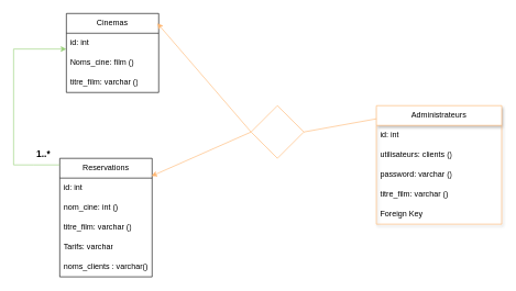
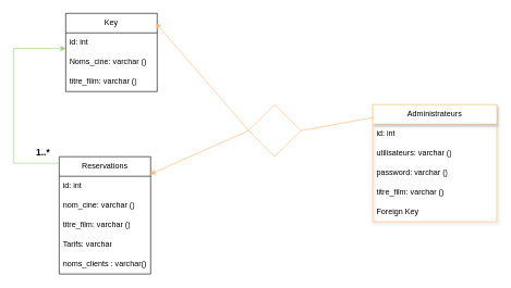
  <mxCell id="0" />
  <mxCell id="1" parent="0" />
- <mxCell id="2" value="Cinemas" style="swimlane;fontStyle=0;childLayout=stackLayout;horizontal=1;startSize=30;horizontalStack=0;resizeParent=1;resizeParentMax=0;resizeLast=0;collapsible=1;marginBottom=0;whiteSpace=wrap;html=1;" vertex="1" parent="1"><mxGeometry x="100" y="20" width="140" height="120" as="geometry" /></mxCell>
+ <mxCell id="2" value="Key" style="swimlane;fontStyle=0;childLayout=stackLayout;horizontal=1;startSize=30;horizontalStack=0;resizeParent=1;resizeParentMax=0;resizeLast=0;collapsible=1;marginBottom=0;whiteSpace=wrap;html=1;" vertex="1" parent="1"><mxGeometry x="100" y="20" width="140" height="120" as="geometry" /></mxCell>
  <mxCell id="3" value="id: int" style="text;strokeColor=none;fillColor=none;align=left;verticalAlign=middle;spacingLeft=4;spacingRight=4;overflow=hidden;points=[[0,0.5],[1,0.5]];portConstraint=eastwest;rotatable=0;whiteSpace=wrap;html=1;" vertex="1" parent="2"><mxGeometry y="30" width="140" height="30" as="geometry" /></mxCell>
- <mxCell id="4" value="Noms_cine: film ()" style="text;strokeColor=none;fillColor=none;align=left;verticalAlign=middle;spacingLeft=4;spacingRight=4;overflow=hidden;points=[[0,0.5],[1,0.5]];portConstraint=eastwest;rotatable=0;whiteSpace=wrap;html=1;" vertex="1" parent="2"><mxGeometry y="60" width="140" height="30" as="geometry" /></mxCell>
+ <mxCell id="4" value="Noms_cine: varchar ()" style="text;strokeColor=none;fillColor=none;align=left;verticalAlign=middle;spacingLeft=4;spacingRight=4;overflow=hidden;points=[[0,0.5],[1,0.5]];portConstraint=eastwest;rotatable=0;whiteSpace=wrap;html=1;" vertex="1" parent="2"><mxGeometry y="60" width="140" height="30" as="geometry" /></mxCell>
  <mxCell id="5" value="titre_film: varchar ()" style="text;strokeColor=none;fillColor=none;align=left;verticalAlign=middle;spacingLeft=4;spacingRight=4;overflow=hidden;points=[[0,0.5],[1,0.5]];portConstraint=eastwest;rotatable=0;whiteSpace=wrap;html=1;" vertex="1" parent="2"><mxGeometry y="90" width="140" height="30" as="geometry" /></mxCell>
  <mxCell id="6" value="Administrateurs" style="swimlane;fontStyle=0;childLayout=stackLayout;horizontal=1;startSize=30;horizontalStack=0;resizeParent=1;resizeParentMax=0;resizeLast=0;collapsible=1;marginBottom=0;whiteSpace=wrap;html=1;shadow=1;strokeColor=#FFB570;" vertex="1" parent="1"><mxGeometry x="570" y="160" width="190" height="180" as="geometry" /></mxCell>
  <mxCell id="7" value="id: int" style="text;strokeColor=none;fillColor=none;align=left;verticalAlign=middle;spacingLeft=4;spacingRight=4;overflow=hidden;points=[[0,0.5],[1,0.5]];portConstraint=eastwest;rotatable=0;whiteSpace=wrap;html=1;" vertex="1" parent="6"><mxGeometry y="30" width="190" height="30" as="geometry" /></mxCell>
- <mxCell id="8" value="utilisateurs: clients ()" style="text;strokeColor=none;fillColor=none;align=left;verticalAlign=middle;spacingLeft=4;spacingRight=4;overflow=hidden;points=[[0,0.5],[1,0.5]];portConstraint=eastwest;rotatable=0;whiteSpace=wrap;html=1;" vertex="1" parent="6"><mxGeometry y="60" width="190" height="30" as="geometry" /></mxCell>
+ <mxCell id="8" value="utilisateurs: varchar ()" style="text;strokeColor=none;fillColor=none;align=left;verticalAlign=middle;spacingLeft=4;spacingRight=4;overflow=hidden;points=[[0,0.5],[1,0.5]];portConstraint=eastwest;rotatable=0;whiteSpace=wrap;html=1;" vertex="1" parent="6"><mxGeometry y="60" width="190" height="30" as="geometry" /></mxCell>
  <mxCell id="9" value="password: varchar ()" style="text;strokeColor=none;fillColor=none;align=left;verticalAlign=middle;spacingLeft=4;spacingRight=4;overflow=hidden;points=[[0,0.5],[1,0.5]];portConstraint=eastwest;rotatable=0;whiteSpace=wrap;html=1;" vertex="1" parent="6"><mxGeometry y="90" width="190" height="30" as="geometry" /></mxCell>
  <mxCell id="10" value="titre_film: varchar ()" style="text;strokeColor=none;fillColor=none;align=left;verticalAlign=middle;spacingLeft=4;spacingRight=4;overflow=hidden;points=[[0,0.5],[1,0.5]];portConstraint=eastwest;rotatable=0;whiteSpace=wrap;html=1;" vertex="1" parent="6"><mxGeometry y="120" width="190" height="30" as="geometry" /></mxCell>
  <mxCell id="11" value="Foreign Key" style="text;strokeColor=none;fillColor=none;align=left;verticalAlign=middle;spacingLeft=4;spacingRight=4;overflow=hidden;points=[[0,0.5],[1,0.5]];portConstraint=eastwest;rotatable=0;whiteSpace=wrap;html=1;" vertex="1" parent="6"><mxGeometry y="150" width="190" height="30" as="geometry" /></mxCell>
  <mxCell id="12" value="Reservations" style="swimlane;fontStyle=0;childLayout=stackLayout;horizontal=1;startSize=30;horizontalStack=0;resizeParent=1;resizeParentMax=0;resizeLast=0;collapsible=1;marginBottom=0;whiteSpace=wrap;html=1;" vertex="1" parent="1"><mxGeometry x="90" y="240" width="140" height="180" as="geometry" /></mxCell>
  <mxCell id="13" value="id: int" style="text;strokeColor=none;fillColor=none;align=left;verticalAlign=middle;spacingLeft=4;spacingRight=4;overflow=hidden;points=[[0,0.5],[1,0.5]];portConstraint=eastwest;rotatable=0;whiteSpace=wrap;html=1;" vertex="1" parent="12"><mxGeometry y="30" width="140" height="30" as="geometry" /></mxCell>
- <mxCell id="14" value="nom_cine: int ()" style="text;strokeColor=none;fillColor=none;align=left;verticalAlign=middle;spacingLeft=4;spacingRight=4;overflow=hidden;points=[[0,0.5],[1,0.5]];portConstraint=eastwest;rotatable=0;whiteSpace=wrap;html=1;" vertex="1" parent="12"><mxGeometry y="60" width="140" height="30" as="geometry" /></mxCell>
+ <mxCell id="14" value="nom_cine: varchar ()" style="text;strokeColor=none;fillColor=none;align=left;verticalAlign=middle;spacingLeft=4;spacingRight=4;overflow=hidden;points=[[0,0.5],[1,0.5]];portConstraint=eastwest;rotatable=0;whiteSpace=wrap;html=1;" vertex="1" parent="12"><mxGeometry y="60" width="140" height="30" as="geometry" /></mxCell>
  <mxCell id="15" value="titre_film: varchar ()" style="text;strokeColor=none;fillColor=none;align=left;verticalAlign=middle;spacingLeft=4;spacingRight=4;overflow=hidden;points=[[0,0.5],[1,0.5]];portConstraint=eastwest;rotatable=0;whiteSpace=wrap;html=1;" vertex="1" parent="12"><mxGeometry y="90" width="140" height="30" as="geometry" /></mxCell>
  <mxCell id="16" value="Tarifs: varchar" style="text;strokeColor=none;fillColor=none;align=left;verticalAlign=middle;spacingLeft=4;spacingRight=4;overflow=hidden;points=[[0,0.5],[1,0.5]];portConstraint=eastwest;rotatable=0;whiteSpace=wrap;html=1;" vertex="1" parent="12"><mxGeometry y="120" width="140" height="30" as="geometry" /></mxCell>
  <mxCell id="17" value="noms_clients : varchar()" style="text;strokeColor=none;fillColor=none;align=left;verticalAlign=middle;spacingLeft=4;spacingRight=4;overflow=hidden;points=[[0,0.5],[1,0.5]];portConstraint=eastwest;rotatable=0;whiteSpace=wrap;html=1;" vertex="1" parent="12"><mxGeometry y="150" width="140" height="30" as="geometry" /></mxCell>
  <mxCell id="18" value="" style="endArrow=classic;html=1;rounded=0;entryX=0.993;entryY=0.15;entryDx=0;entryDy=0;entryPerimeter=0;strokeColor=#FFB570;" edge="1" parent="1" target="12"><mxGeometry width="50" height="50" relative="1" as="geometry"><mxPoint x="380" y="200" as="sourcePoint" /><mxPoint x="240" y="185" as="targetPoint" /><Array as="points" /></mxGeometry></mxCell>
  <mxCell id="19" value="" style="endArrow=classic;html=1;rounded=0;entryX=0;entryY=-0.2;entryDx=0;entryDy=0;entryPerimeter=0;strokeColor=#97D077;" edge="1" parent="1" target="4"><mxGeometry width="50" height="50" relative="1" as="geometry"><mxPoint x="90" y="250" as="sourcePoint" /><mxPoint x="710" y="120" as="targetPoint" /><Array as="points"><mxPoint x="50" y="250" /><mxPoint x="20" y="250" /><mxPoint x="20" y="74" /></Array></mxGeometry></mxCell>
  <mxCell id="20" value="&lt;h1&gt;&lt;font style=&quot;font-size: 14px;&quot;&gt;1..*&lt;/font&gt;&lt;/h1&gt;" style="text;html=1;strokeColor=none;fillColor=none;spacing=5;spacingTop=-20;whiteSpace=wrap;overflow=hidden;rounded=0;" vertex="1" parent="1"><mxGeometry x="50" y="210" width="30" height="30" as="geometry" /></mxCell>
  <mxCell id="21" value="" style="endArrow=classic;html=1;rounded=0;entryX=0.986;entryY=0.125;entryDx=0;entryDy=0;entryPerimeter=0;strokeColor=#FFB570;" edge="1" parent="1" target="2"><mxGeometry width="50" height="50" relative="1" as="geometry"><mxPoint x="380" y="200" as="sourcePoint" /><mxPoint x="710" y="120" as="targetPoint" /></mxGeometry></mxCell>
  <mxCell id="22" value="" style="rhombus;whiteSpace=wrap;html=1;strokeColor=#FFB570;" vertex="1" parent="1"><mxGeometry x="380" y="160" width="80" height="80" as="geometry" /></mxCell>
  <mxCell id="23" value="" style="endArrow=none;html=1;rounded=0;entryX=1;entryY=0.5;entryDx=0;entryDy=0;strokeColor=#FFB570;" edge="1" parent="1" target="22"><mxGeometry width="50" height="50" relative="1" as="geometry"><mxPoint x="570" y="180" as="sourcePoint" /><mxPoint x="710" y="120" as="targetPoint" /></mxGeometry></mxCell>
